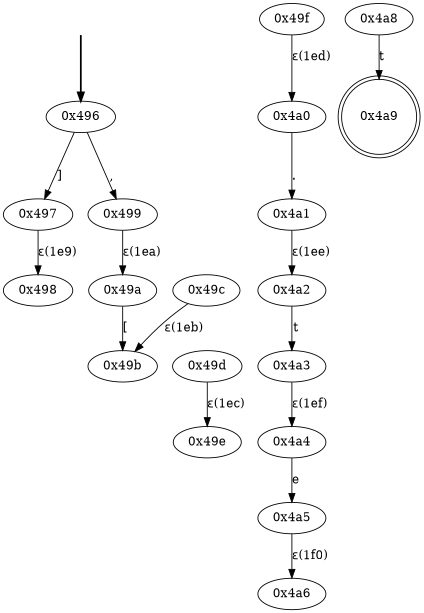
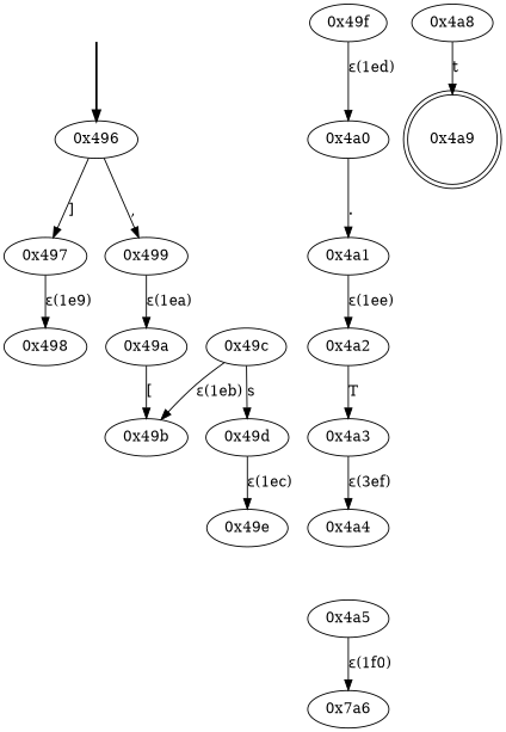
  digraph {
    fake [style=invisible]
    "0x496" [root=true]
    "0x497"
    "0x499"
    "0x498"
    "0x49a"
    "0x49b"
    "0x49c"
    "0x49d"
    "0x49e"
    "0x49f"
    "0x4a0"
    "0x4a1"
    "0x4a2"
    "0x4a3"
    "0x4a4"
    "0x4a5"
-   "0x4a6"
+   "0x4a6" [label="0x7a6"]
    "0x4a9" [shape=doublecircle]
    "0x4a8"
    fake -> "0x496" [style=bold]
    "0x496" -> "0x497" [label="]"]
    "0x496" -> "0x499" [label=","]
    "0x497" -> "0x498" [label="ε(1e9)"]
    "0x499" -> "0x49a" [label="ε(1ea)"]
    "0x49a" -> "0x49b" [label="["]
    "0x49c" -> "0x49b" [label="ε(1eb)"]
+   "0x49c" -> "0x49d" [label=s]
    "0x49d" -> "0x49e" [label="ε(1ec)"]
    "0x49f" -> "0x4a0" [label="ε(1ed)"]
    "0x4a0" -> "0x4a1" [label="."]
    "0x4a1" -> "0x4a2" [label="ε(1ee)"]
-   "0x4a2" -> "0x4a3" [label=t]
-   "0x4a3" -> "0x4a4" [label="ε(1ef)"]
-   "0x4a4" -> "0x4a5" [label=e]
+   "0x4a2" -> "0x4a3" [label=T]
+   "0x4a3" -> "0x4a4" [label="ε(3ef)"]
    "0x4a5" -> "0x4a6" [label="ε(1f0)"]
    "0x4a8" -> "0x4a9" [label=t]
  }
